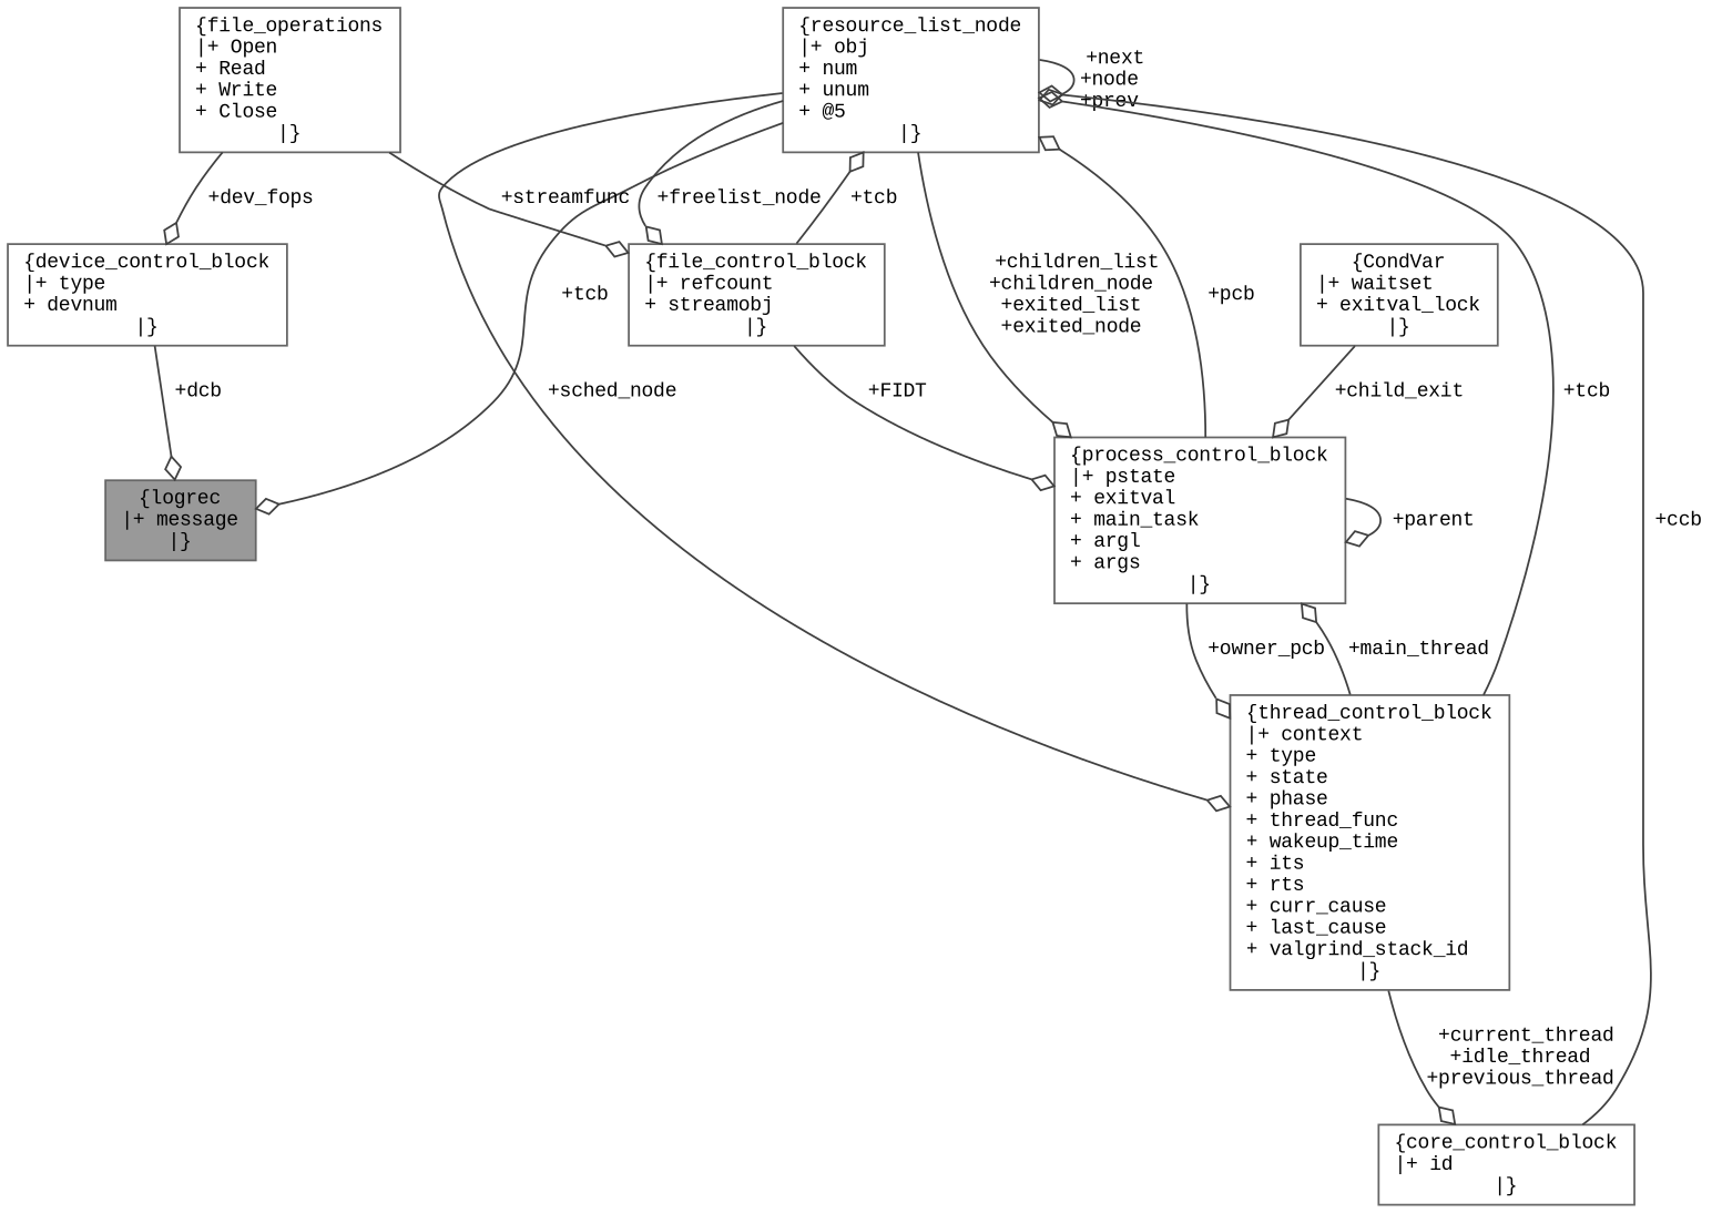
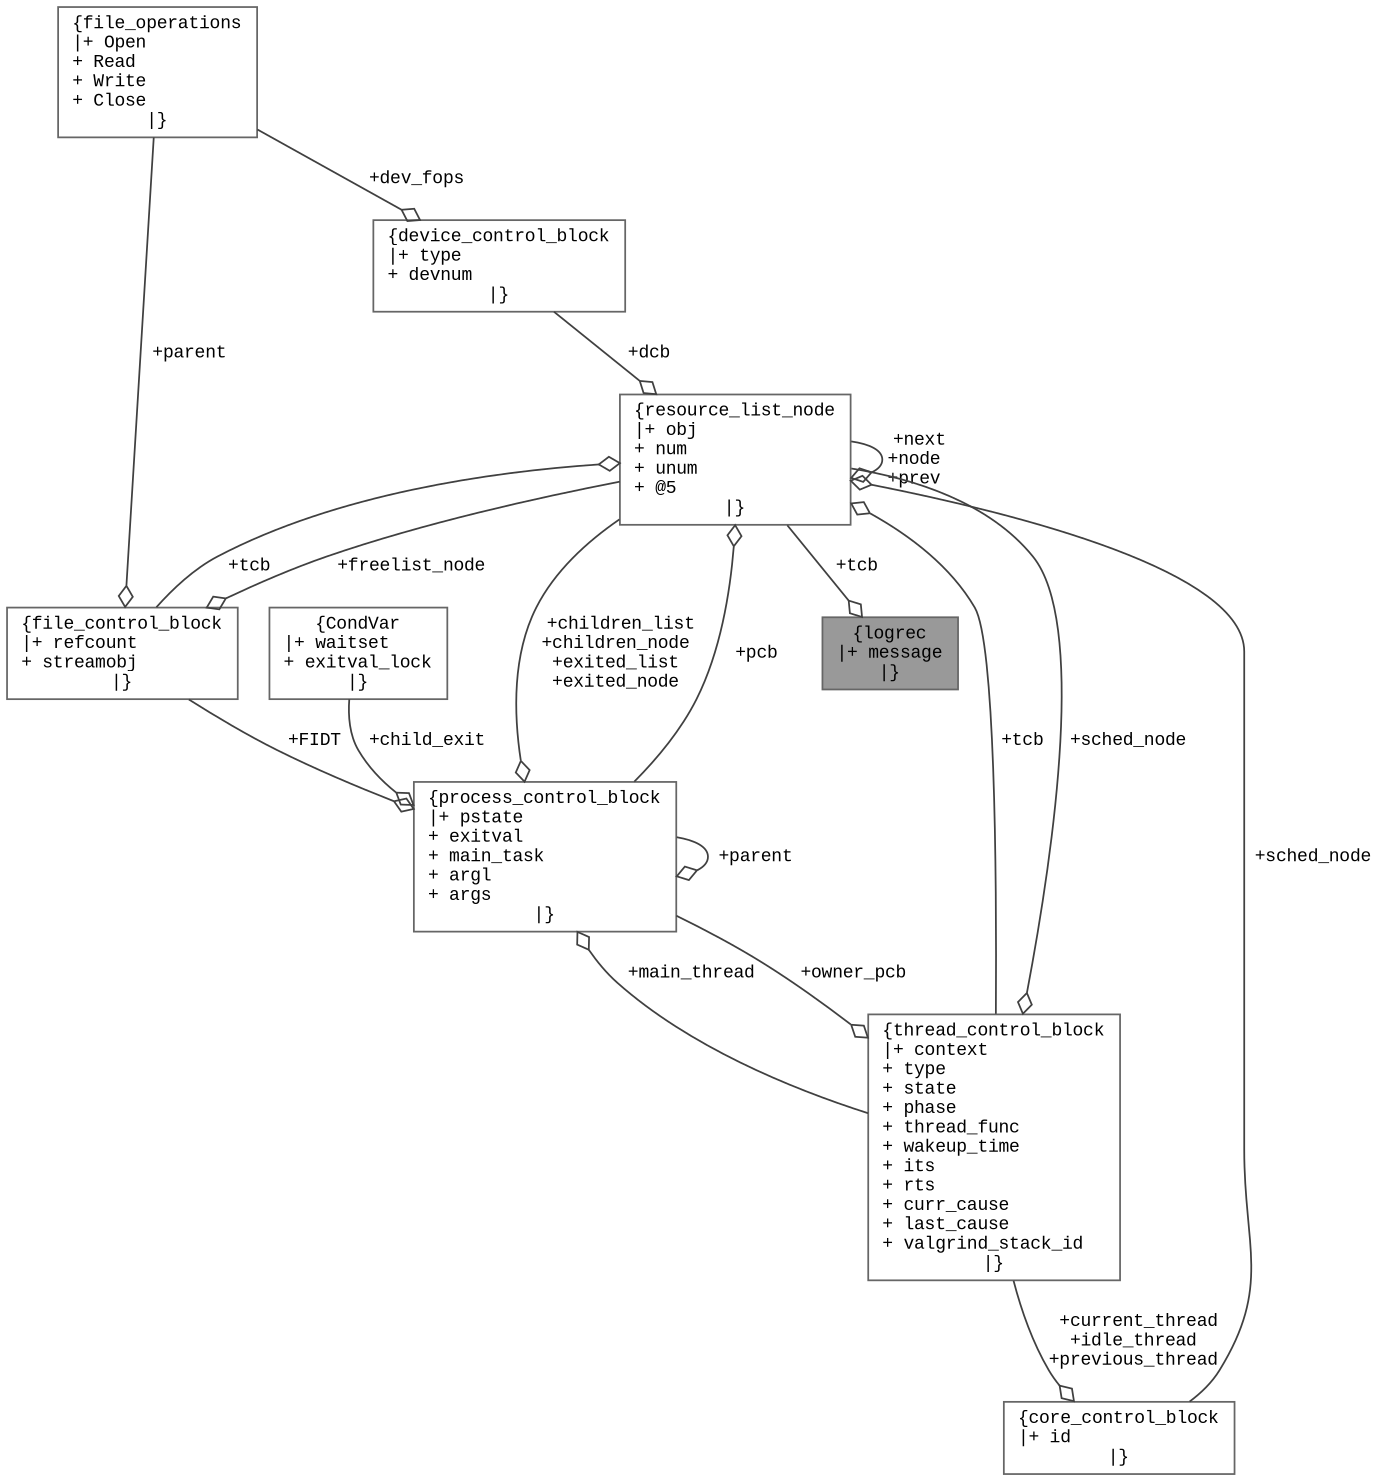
  digraph {
    fontname="Liberation Mono"
    node [color=gray40 fillcolor=white fontname="Liberation Mono" fontsize=10 shape=box style=filled]
    edge [arrowhead=odiamond color=grey25 fontname="Liberation Mono" fontsize=10 labelfontname=Helvetica labelfontsize=10 style=solid]
    n1 [fillcolor=grey60 fontcolor=black height=0.2 label="{logrec\n|+ message\l|}" width=0.4]
    n2 [height=0.2 label="{resource_list_node\n|+ obj\l+ num\l+ unum\l+ @5\l|}" width=0.4]
    n3 [height=0.2 label="{process_control_block\n|+ pstate\l+ exitval\l+ main_task\l+ argl\l+ args\l|}" width=0.4]
    n4 [height=0.2 label="{thread_control_block\n|+ context\l+ type\l+ state\l+ phase\l+ thread_func\l+ wakeup_time\l+ its\l+ rts\l+ curr_cause\l+ last_cause\l+ valgrind_stack_id\l|}" width=0.4]
    n5 [height=0.2 label="{file_control_block\n|+ refcount\l+ streamobj\l|}" width=0.4]
    n6 [height=0.2 label="{core_control_block\n|+ id\l|}" width=0.4]
    n7 [height=0.2 label="{CondVar\n|+ waitset\l+ exitval_lock\l|}" width=0.4]
    n8 [height=0.2 label="{file_operations\n|+ Open\l+ Read\l+ Write\l+ Close\l|}" width=0.4]
    n9 [height=0.2 label="{device_control_block\n|+ type\l+ devnum\l|}" width=0.4]
    n2 -> n1 [label=" +tcb"]
    n2 -> n2 [label=" +next\n+node\n+prev"]
    n2 -> n3 [label=" +children_list\n+children_node\n+exited_list\n+exited_node"]
    n2 -> n4 [label=" +sched_node"]
    n2 -> n5 [label=" +freelist_node"]
    n3 -> n2 [label=" +pcb"]
    n3 -> n3 [label=" +parent"]
    n3 -> n4 [label=" +owner_pcb"]
    n4 -> n2 [label=" +tcb"]
    n4 -> n3 [label=" +main_thread"]
    n4 -> n6 [label=" +current_thread\n+idle_thread\n+previous_thread"]
    n5 -> n2 [label=" +tcb"]
    n5 -> n3 [label=" +FIDT"]
-   n6 -> n2 [label=" +ccb"]
+   n6 -> n2 [label=" +sched_node"]
    n7 -> n3 [label=" +child_exit"]
-   n8 -> n5 [label=" +streamfunc"]
+   n8 -> n5 [label=" +parent"]
    n8 -> n9 [label=" +dev_fops"]
-   n9 -> n1 [label=" +dcb"]
+   n9 -> n2 [label=" +dcb"]
  }
